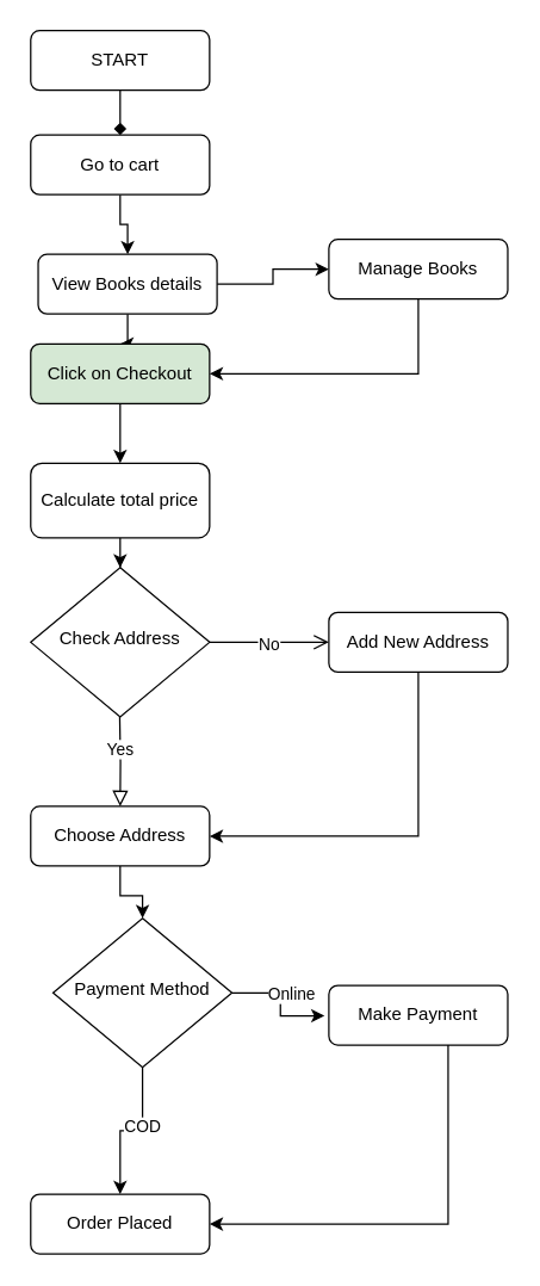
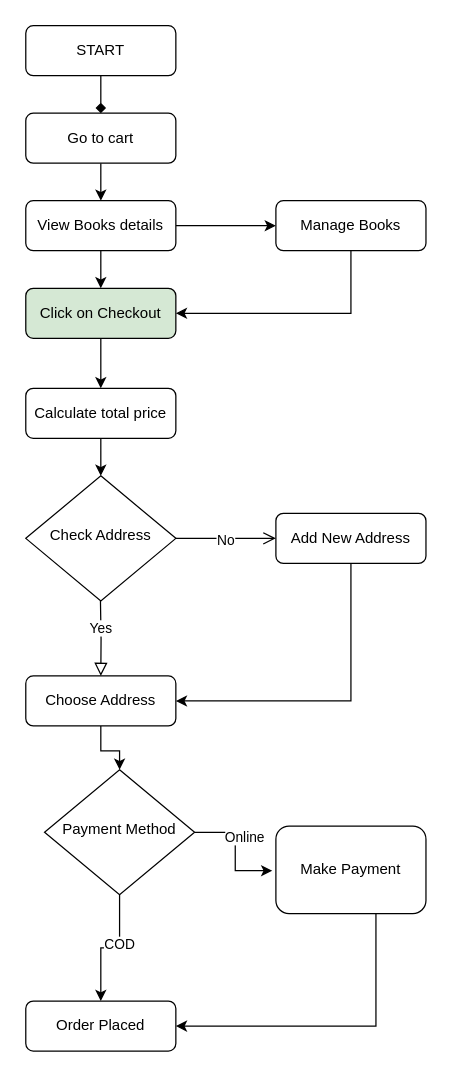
  <mxCell id="0" />
  <mxCell id="1" parent="0" />
  <mxCell id="2" style="edgeStyle=orthogonalEdgeStyle;rounded=0;orthogonalLoop=1;jettySize=auto;html=1;" parent="1" source="29" target="17" edge="1"><mxGeometry relative="1" as="geometry" /></mxCell>
  <mxCell id="3" style="edgeStyle=orthogonalEdgeStyle;rounded=0;orthogonalLoop=1;jettySize=auto;html=1;entryX=0.5;entryY=0;entryDx=0;entryDy=0;" parent="1" source="4" target="29" edge="1"><mxGeometry relative="1" as="geometry" /></mxCell>
  <mxCell id="4" value="Go to cart" style="rounded=1;whiteSpace=wrap;html=1;fontSize=12;glass=0;strokeWidth=1;shadow=0;" parent="1" vertex="1"><mxGeometry x="20" y="90" width="120" height="40" as="geometry" /></mxCell>
  <mxCell id="5" value="START" style="rounded=1;whiteSpace=wrap;html=1;fontSize=12;glass=0;strokeWidth=1;shadow=0;" parent="1" vertex="1"><mxGeometry x="20" y="20" width="120" height="40" as="geometry" /></mxCell>
  <mxCell id="6" style="edgeStyle=orthogonalEdgeStyle;rounded=0;orthogonalLoop=1;jettySize=auto;html=1;entryX=0.5;entryY=0;entryDx=0;entryDy=0;" parent="1" source="7" target="20" edge="1"><mxGeometry relative="1" as="geometry" /></mxCell>
  <mxCell id="7" value="Choose Address" style="rounded=1;whiteSpace=wrap;html=1;fontSize=12;glass=0;strokeWidth=1;shadow=0;" parent="1" vertex="1"><mxGeometry x="20" y="540" width="120" height="40" as="geometry" /></mxCell>
  <mxCell id="8" style="edgeStyle=orthogonalEdgeStyle;rounded=0;orthogonalLoop=1;jettySize=auto;html=1;entryX=1;entryY=0.5;entryDx=0;entryDy=0;" parent="1" source="9" target="7" edge="1"><mxGeometry relative="1" as="geometry"><Array as="points"><mxPoint x="280" y="560" /></Array></mxGeometry></mxCell>
  <mxCell id="9" value="Add New Address" style="rounded=1;whiteSpace=wrap;html=1;fontSize=12;glass=0;strokeWidth=1;shadow=0;" parent="1" vertex="1"><mxGeometry x="220" y="410" width="120" height="40" as="geometry" /></mxCell>
  <mxCell id="10" value="Order Placed" style="rounded=1;whiteSpace=wrap;html=1;fontSize=12;glass=0;strokeWidth=1;shadow=0;" parent="1" vertex="1"><mxGeometry x="20" y="800" width="120" height="40" as="geometry" /></mxCell>
  <mxCell id="11" value="Check Address" style="rhombus;whiteSpace=wrap;html=1;shadow=0;fontFamily=Helvetica;fontSize=12;align=center;strokeWidth=1;spacing=6;spacingTop=-4;" parent="1" vertex="1"><mxGeometry x="20" y="380" width="120" height="100" as="geometry" /></mxCell>
  <mxCell id="12" value="" style="rounded=0;html=1;jettySize=auto;orthogonalLoop=1;fontSize=11;endArrow=open;endFill=0;endSize=8;strokeWidth=1;shadow=0;labelBackgroundColor=none;edgeStyle=orthogonalEdgeStyle;exitX=1;exitY=0.5;exitDx=0;exitDy=0;entryX=0;entryY=0.5;entryDx=0;entryDy=0;" parent="1" source="11" target="9" edge="1"><mxGeometry x="0.333" y="20" relative="1" as="geometry"><mxPoint as="offset" /><mxPoint x="180" y="440" as="sourcePoint" /><mxPoint x="180" y="510" as="targetPoint" /></mxGeometry></mxCell>
  <mxCell id="13" value="No" style="edgeLabel;html=1;align=center;verticalAlign=middle;resizable=0;points=[];" parent="12" vertex="1" connectable="0"><mxGeometry x="-0.32" y="-2" relative="1" as="geometry"><mxPoint x="12" y="-1" as="offset" /></mxGeometry></mxCell>
  <mxCell id="14" value="" style="rounded=0;html=1;jettySize=auto;orthogonalLoop=1;fontSize=11;endArrow=block;endFill=0;endSize=8;strokeWidth=1;shadow=0;labelBackgroundColor=none;edgeStyle=orthogonalEdgeStyle;" parent="1" edge="1"><mxGeometry x="0.333" y="20" relative="1" as="geometry"><mxPoint as="offset" /><mxPoint x="79.71" y="480" as="sourcePoint" /><mxPoint x="80" y="540" as="targetPoint" /></mxGeometry></mxCell>
  <mxCell id="15" value="Yes" style="edgeLabel;html=1;align=center;verticalAlign=middle;resizable=0;points=[];" parent="14" vertex="1" connectable="0"><mxGeometry x="-0.32" y="-2" relative="1" as="geometry"><mxPoint x="1" as="offset" /></mxGeometry></mxCell>
  <mxCell id="16" style="edgeStyle=orthogonalEdgeStyle;rounded=0;orthogonalLoop=1;jettySize=auto;html=1;entryX=0.5;entryY=0;entryDx=0;entryDy=0;" parent="1" source="17" target="27" edge="1"><mxGeometry relative="1" as="geometry" /></mxCell>
  <mxCell id="17" value="Click on Checkout" style="rounded=1;whiteSpace=wrap;html=1;fontSize=12;glass=0;strokeWidth=1;shadow=0;fillColor=#d5e8d4;" parent="1" vertex="1"><mxGeometry x="20" y="230" width="120" height="40" as="geometry" /></mxCell>
  <mxCell id="18" style="edgeStyle=orthogonalEdgeStyle;rounded=0;orthogonalLoop=1;jettySize=auto;html=1;entryX=0.5;entryY=0;entryDx=0;entryDy=0;" parent="1" source="20" target="10" edge="1"><mxGeometry relative="1" as="geometry" /></mxCell>
  <mxCell id="19" value="COD" style="edgeLabel;html=1;align=center;verticalAlign=middle;resizable=0;points=[];" parent="18" vertex="1" connectable="0"><mxGeometry x="-0.211" y="-1" relative="1" as="geometry"><mxPoint as="offset" /></mxGeometry></mxCell>
  <mxCell id="20" value="Payment Method" style="rhombus;whiteSpace=wrap;html=1;shadow=0;fontFamily=Helvetica;fontSize=12;align=center;strokeWidth=1;spacing=6;spacingTop=-4;" parent="1" vertex="1"><mxGeometry x="35" y="615" width="120" height="100" as="geometry" /></mxCell>
  <mxCell id="21" style="edgeStyle=orthogonalEdgeStyle;rounded=0;orthogonalLoop=1;jettySize=auto;html=1;entryX=1;entryY=0.5;entryDx=0;entryDy=0;" parent="1" source="22" target="10" edge="1"><mxGeometry relative="1" as="geometry"><Array as="points"><mxPoint x="300" y="820" /></Array></mxGeometry></mxCell>
- <mxCell id="22" value="Make Payment" style="rounded=1;whiteSpace=wrap;html=1;fontSize=12;glass=0;strokeWidth=1;shadow=0;" parent="1" vertex="1"><mxGeometry x="220" y="660" width="120" height="40" as="geometry" /></mxCell>
+ <mxCell id="22" value="Make Payment" style="rounded=1;whiteSpace=wrap;html=1;fontSize=12;glass=0;strokeWidth=1;shadow=0;" parent="1" vertex="1"><mxGeometry x="220" y="660" width="120" height="70" as="geometry" /></mxCell>
  <mxCell id="23" style="edgeStyle=orthogonalEdgeStyle;rounded=0;orthogonalLoop=1;jettySize=auto;html=1;entryX=-0.024;entryY=0.51;entryDx=0;entryDy=0;entryPerimeter=0;" parent="1" source="20" target="22" edge="1"><mxGeometry relative="1" as="geometry" /></mxCell>
  <mxCell id="24" value="Online" style="edgeLabel;html=1;align=center;verticalAlign=middle;resizable=0;points=[];" parent="23" vertex="1" connectable="0"><mxGeometry x="-0.201" y="-1" relative="1" as="geometry"><mxPoint x="8" y="-1" as="offset" /></mxGeometry></mxCell>
  <mxCell id="25" style="edgeStyle=orthogonalEdgeStyle;rounded=0;orthogonalLoop=1;jettySize=auto;html=1;endArrow=diamond;" parent="1" source="5" target="4" edge="1"><mxGeometry relative="1" as="geometry" /></mxCell>
  <mxCell id="26" style="edgeStyle=orthogonalEdgeStyle;rounded=0;orthogonalLoop=1;jettySize=auto;html=1;entryX=0.5;entryY=0;entryDx=0;entryDy=0;" parent="1" source="27" target="11" edge="1"><mxGeometry relative="1" as="geometry" /></mxCell>
- <mxCell id="27" value="Calculate total price" style="rounded=1;whiteSpace=wrap;html=1;fontSize=12;glass=0;strokeWidth=1;shadow=0;" parent="1" vertex="1"><mxGeometry x="20" y="310" width="120" height="50" as="geometry" /></mxCell>
+ <mxCell id="27" value="Calculate total price" style="rounded=1;whiteSpace=wrap;html=1;fontSize=12;glass=0;strokeWidth=1;shadow=0;" parent="1" vertex="1"><mxGeometry x="20" y="310" width="120" height="40" as="geometry" /></mxCell>
  <mxCell id="28" style="edgeStyle=orthogonalEdgeStyle;rounded=0;orthogonalLoop=1;jettySize=auto;html=1;entryX=0;entryY=0.5;entryDx=0;entryDy=0;" parent="1" source="29" target="31" edge="1"><mxGeometry relative="1" as="geometry" /></mxCell>
- <mxCell id="29" value="View Books details" style="rounded=1;whiteSpace=wrap;html=1;fontSize=12;glass=0;strokeWidth=1;shadow=0;" parent="1" vertex="1"><mxGeometry x="25" y="170" width="120" height="40" as="geometry" /></mxCell>
+ <mxCell id="29" value="View Books details" style="rounded=1;whiteSpace=wrap;html=1;fontSize=12;glass=0;strokeWidth=1;shadow=0;" parent="1" vertex="1"><mxGeometry x="20" y="160" width="120" height="40" as="geometry" /></mxCell>
  <mxCell id="30" style="edgeStyle=orthogonalEdgeStyle;rounded=0;orthogonalLoop=1;jettySize=auto;html=1;entryX=1;entryY=0.5;entryDx=0;entryDy=0;" parent="1" source="31" target="17" edge="1"><mxGeometry relative="1" as="geometry"><Array as="points"><mxPoint x="280" y="250" /></Array></mxGeometry></mxCell>
  <mxCell id="31" value="Manage Books" style="rounded=1;whiteSpace=wrap;html=1;fontSize=12;glass=0;strokeWidth=1;shadow=0;" parent="1" vertex="1"><mxGeometry x="220" y="160" width="120" height="40" as="geometry" /></mxCell>
